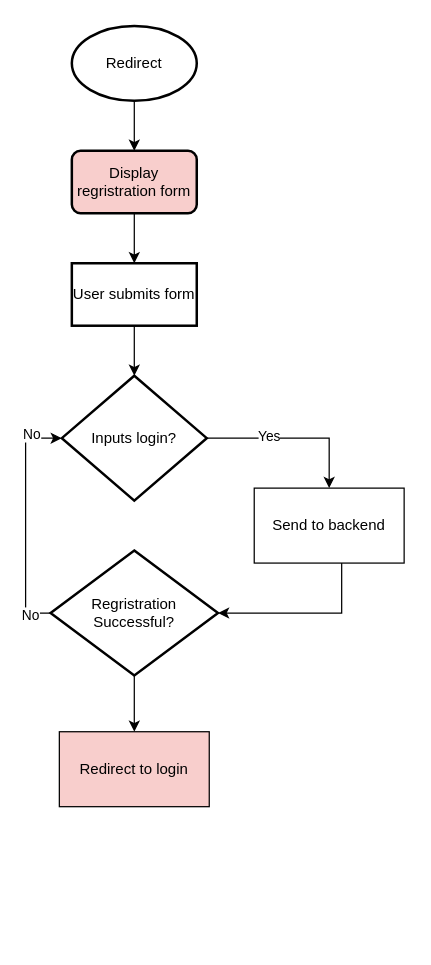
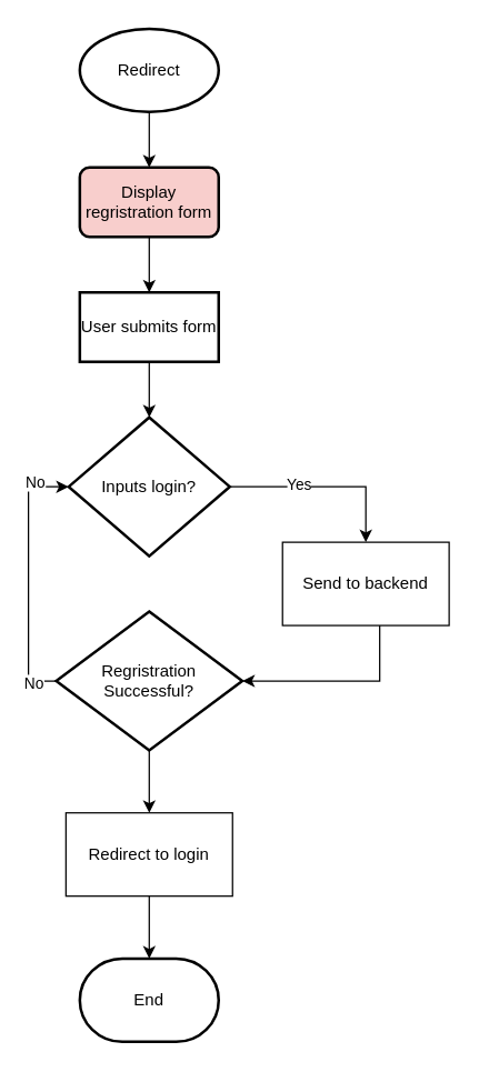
  <mxCell id="0" />
  <mxCell id="1" parent="0" />
  <mxCell id="2" style="edgeStyle=orthogonalEdgeStyle;rounded=0;orthogonalLoop=1;jettySize=auto;html=1;" edge="1" parent="1" source="3" target="5"><mxGeometry relative="1" as="geometry" /></mxCell>
  <mxCell id="3" value="Redirect" style="strokeWidth=2;html=1;shape=mxgraph.flowchart.start_1;whiteSpace=wrap;" vertex="1" parent="1"><mxGeometry x="57" y="20" width="100" height="60" as="geometry" /></mxCell>
  <mxCell id="4" style="edgeStyle=orthogonalEdgeStyle;rounded=0;orthogonalLoop=1;jettySize=auto;html=1;entryX=0.5;entryY=0;entryDx=0;entryDy=0;" edge="1" parent="1" source="5" target="6"><mxGeometry relative="1" as="geometry" /></mxCell>
  <mxCell id="5" value="Display regristration form" style="rounded=1;whiteSpace=wrap;html=1;absoluteArcSize=1;arcSize=14;strokeWidth=2;fillColor=#f8cecc;" vertex="1" parent="1"><mxGeometry x="57" y="120" width="100" height="50" as="geometry" /></mxCell>
  <mxCell id="6" value="User submits form" style="whiteSpace=wrap;html=1;absoluteArcSize=1;arcSize=14;strokeWidth=2;rounded=0;" vertex="1" parent="1"><mxGeometry x="57" y="210" width="100" height="50" as="geometry" /></mxCell>
  <mxCell id="7" style="edgeStyle=orthogonalEdgeStyle;rounded=0;orthogonalLoop=1;jettySize=auto;html=1;entryX=0.5;entryY=0;entryDx=0;entryDy=0;" edge="1" parent="1" source="9" target="14"><mxGeometry relative="1" as="geometry" /></mxCell>
  <mxCell id="8" value="Yes" style="edgeLabel;html=1;align=center;verticalAlign=middle;resizable=0;points=[];" vertex="1" connectable="0" parent="7"><mxGeometry x="-0.29" y="2" relative="1" as="geometry"><mxPoint as="offset" /></mxGeometry></mxCell>
  <mxCell id="9" value="Inputs login?" style="strokeWidth=2;html=1;shape=mxgraph.flowchart.decision;whiteSpace=wrap;" vertex="1" parent="1"><mxGeometry x="49" y="300" width="116" height="100" as="geometry" /></mxCell>
  <mxCell id="10" style="edgeStyle=orthogonalEdgeStyle;rounded=0;orthogonalLoop=1;jettySize=auto;html=1;entryX=0.5;entryY=0;entryDx=0;entryDy=0;entryPerimeter=0;" edge="1" parent="1" source="6" target="9"><mxGeometry relative="1" as="geometry" /></mxCell>
  <mxCell id="11" style="edgeStyle=orthogonalEdgeStyle;rounded=0;orthogonalLoop=1;jettySize=auto;html=1;entryX=0.5;entryY=0;entryDx=0;entryDy=0;" edge="1" parent="1" source="12" target="19"><mxGeometry relative="1" as="geometry" /></mxCell>
  <mxCell id="12" value="Regristration Successful?" style="strokeWidth=2;html=1;shape=mxgraph.flowchart.decision;whiteSpace=wrap;" vertex="1" parent="1"><mxGeometry x="40" y="440" width="134" height="100" as="geometry" /></mxCell>
  <mxCell id="13" style="edgeStyle=orthogonalEdgeStyle;rounded=0;orthogonalLoop=1;jettySize=auto;html=1;" edge="1" parent="1" source="14" target="12"><mxGeometry relative="1" as="geometry"><Array as="points"><mxPoint x="273" y="490" /></Array></mxGeometry></mxCell>
  <mxCell id="14" value="Send to backend" style="rounded=0;whiteSpace=wrap;html=1;" vertex="1" parent="1"><mxGeometry x="203" y="390" width="120" height="60" as="geometry" /></mxCell>
  <mxCell id="15" style="edgeStyle=orthogonalEdgeStyle;rounded=0;orthogonalLoop=1;jettySize=auto;html=1;entryX=0;entryY=0.5;entryDx=0;entryDy=0;entryPerimeter=0;" edge="1" parent="1" source="12" target="9"><mxGeometry relative="1" as="geometry"><Array as="points"><mxPoint x="20" y="490" /><mxPoint x="20" y="350" /></Array></mxGeometry></mxCell>
  <mxCell id="16" value="No" style="edgeLabel;html=1;align=center;verticalAlign=middle;resizable=0;points=[];" vertex="1" connectable="0" parent="15"><mxGeometry x="-0.82" y="1" relative="1" as="geometry"><mxPoint as="offset" /></mxGeometry></mxCell>
  <mxCell id="17" value="No" style="edgeLabel;html=1;align=center;verticalAlign=middle;resizable=0;points=[];" vertex="1" connectable="0" parent="15"><mxGeometry x="0.735" y="4" relative="1" as="geometry"><mxPoint as="offset" /></mxGeometry></mxCell>
- <mxCell id="19" value="Redirect to login" style="rounded=0;whiteSpace=wrap;html=1;fillColor=#f8cecc;" vertex="1" parent="1"><mxGeometry x="47" y="585" width="120" height="60" as="geometry" /></mxCell>
+ <mxCell id="18" style="edgeStyle=orthogonalEdgeStyle;rounded=0;orthogonalLoop=1;jettySize=auto;html=1;" edge="1" parent="1" source="19" target="20"><mxGeometry relative="1" as="geometry" /></mxCell>
+ <mxCell id="19" value="Redirect to login" style="rounded=0;whiteSpace=wrap;html=1;" vertex="1" parent="1"><mxGeometry x="47" y="585" width="120" height="60" as="geometry" /></mxCell>
+ <mxCell id="20" value="End" style="strokeWidth=2;html=1;shape=mxgraph.flowchart.terminator;whiteSpace=wrap;" vertex="1" parent="1"><mxGeometry x="57" y="690" width="100" height="60" as="geometry" /></mxCell>
